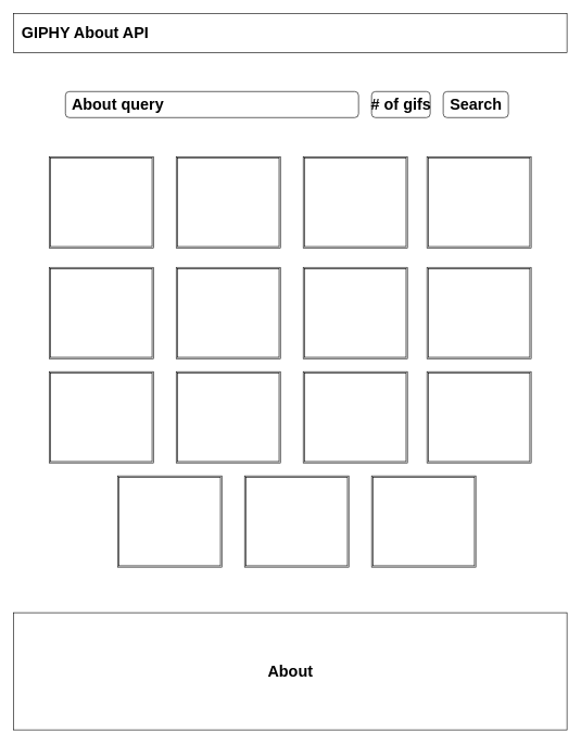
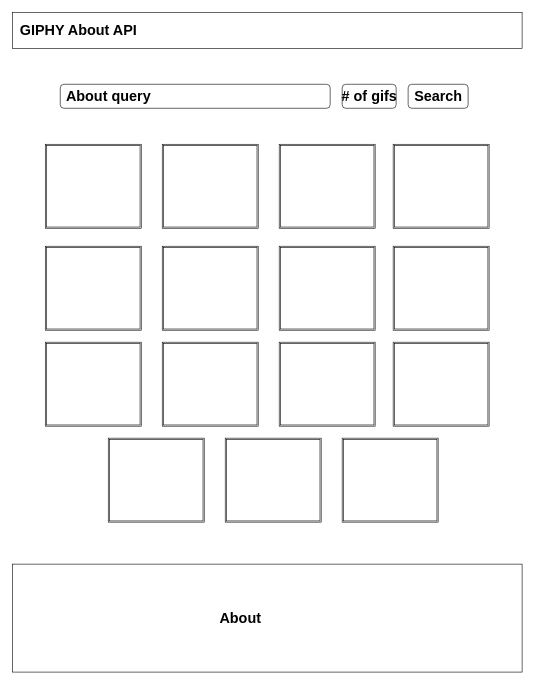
  <mxCell id="0" />
  <mxCell id="1" parent="0" />
  <mxCell id="2" value="" style="rounded=0;whiteSpace=wrap;html=1;" vertex="1" parent="1"><mxGeometry width="850" height="60" as="geometry" x="20" y="20" /></mxCell>
  <mxCell id="3" value="GIPHY About API" style="text;strokeColor=none;fillColor=none;html=1;fontSize=24;fontStyle=1;verticalAlign=middle;align=center;" vertex="1" parent="1"><mxGeometry x="80" y="30" width="100" height="40" as="geometry" /></mxCell>
  <mxCell id="4" value="" style="shape=ext;double=1;rounded=0;whiteSpace=wrap;html=1;" vertex="1" parent="1"><mxGeometry x="75" y="240" width="160" height="140" as="geometry" /></mxCell>
  <mxCell id="5" value="" style="rounded=1;whiteSpace=wrap;html=1;" vertex="1" parent="1"><mxGeometry x="100" y="140" width="450" height="40" as="geometry" /></mxCell>
  <mxCell id="6" value="" style="rounded=1;whiteSpace=wrap;html=1;" vertex="1" parent="1"><mxGeometry x="570" y="140" width="90" height="40" as="geometry" /></mxCell>
  <mxCell id="7" value="" style="rounded=1;whiteSpace=wrap;html=1;" vertex="1" parent="1"><mxGeometry x="680" y="140" width="100" height="40" as="geometry" /></mxCell>
  <mxCell id="8" value="About query" style="text;strokeColor=none;fillColor=none;html=1;fontSize=24;fontStyle=1;verticalAlign=middle;align=center;" vertex="1" parent="1"><mxGeometry x="130" y="140" width="100" height="40" as="geometry" /></mxCell>
  <mxCell id="9" value="# of gifs" style="text;strokeColor=none;fillColor=none;html=1;fontSize=24;fontStyle=1;verticalAlign=middle;align=center;" vertex="1" parent="1"><mxGeometry x="565" y="140" width="100" height="40" as="geometry" /></mxCell>
  <mxCell id="10" value="Search" style="text;strokeColor=none;fillColor=none;html=1;fontSize=24;fontStyle=1;verticalAlign=middle;align=center;" vertex="1" parent="1"><mxGeometry x="680" y="140" width="100" height="40" as="geometry" /></mxCell>
  <mxCell id="11" value="" style="shape=ext;double=1;rounded=0;whiteSpace=wrap;html=1;" vertex="1" parent="1"><mxGeometry x="270" y="240" width="160" height="140" as="geometry" /></mxCell>
  <mxCell id="12" value="" style="shape=ext;double=1;rounded=0;whiteSpace=wrap;html=1;" vertex="1" parent="1"><mxGeometry x="465" y="240" width="160" height="140" as="geometry" /></mxCell>
  <mxCell id="13" value="" style="shape=ext;double=1;rounded=0;whiteSpace=wrap;html=1;" vertex="1" parent="1"><mxGeometry x="655" y="240" width="160" height="140" as="geometry" /></mxCell>
  <mxCell id="14" value="" style="shape=ext;double=1;rounded=0;whiteSpace=wrap;html=1;" vertex="1" parent="1"><mxGeometry x="75" y="410" width="160" height="140" as="geometry" /></mxCell>
  <mxCell id="15" value="" style="shape=ext;double=1;rounded=0;whiteSpace=wrap;html=1;" vertex="1" parent="1"><mxGeometry x="270" y="410" width="160" height="140" as="geometry" /></mxCell>
  <mxCell id="16" value="" style="shape=ext;double=1;rounded=0;whiteSpace=wrap;html=1;" vertex="1" parent="1"><mxGeometry x="465" y="410" width="160" height="140" as="geometry" /></mxCell>
  <mxCell id="17" value="" style="shape=ext;double=1;rounded=0;whiteSpace=wrap;html=1;" vertex="1" parent="1"><mxGeometry x="655" y="410" width="160" height="140" as="geometry" /></mxCell>
  <mxCell id="18" value="" style="shape=ext;double=1;rounded=0;whiteSpace=wrap;html=1;" vertex="1" parent="1"><mxGeometry x="75" y="570" width="160" height="140" as="geometry" /></mxCell>
  <mxCell id="19" value="" style="shape=ext;double=1;rounded=0;whiteSpace=wrap;html=1;" vertex="1" parent="1"><mxGeometry x="270" y="570" width="160" height="140" as="geometry" /></mxCell>
  <mxCell id="20" value="" style="shape=ext;double=1;rounded=0;whiteSpace=wrap;html=1;" vertex="1" parent="1"><mxGeometry x="465" y="570" width="160" height="140" as="geometry" /></mxCell>
  <mxCell id="21" value="" style="shape=ext;double=1;rounded=0;whiteSpace=wrap;html=1;" vertex="1" parent="1"><mxGeometry x="655" y="570" width="160" height="140" as="geometry" /></mxCell>
  <mxCell id="22" value="" style="shape=ext;double=1;rounded=0;whiteSpace=wrap;html=1;" vertex="1" parent="1"><mxGeometry x="180" y="730" width="160" height="140" as="geometry" /></mxCell>
  <mxCell id="23" value="" style="shape=ext;double=1;rounded=0;whiteSpace=wrap;html=1;" vertex="1" parent="1"><mxGeometry x="375" y="730" width="160" height="140" as="geometry" /></mxCell>
  <mxCell id="24" value="" style="shape=ext;double=1;rounded=0;whiteSpace=wrap;html=1;" vertex="1" parent="1"><mxGeometry x="570" y="730" width="160" height="140" as="geometry" /></mxCell>
  <mxCell id="25" value="" style="rounded=0;whiteSpace=wrap;html=1;" vertex="1" parent="1"><mxGeometry y="940" width="850" height="180" as="geometry" x="20" /></mxCell>
- <mxCell id="26" value="About" style="text;strokeColor=none;fillColor=none;html=1;fontSize=24;fontStyle=1;verticalAlign=middle;align=center;" vertex="1" parent="1"><mxGeometry x="395" y="1010" width="100" height="40" as="geometry" /></mxCell>
+ <mxCell id="26" value="About" style="text;strokeColor=none;fillColor=none;html=1;fontSize=24;fontStyle=1;verticalAlign=middle;align=center;" vertex="1" parent="1"><mxGeometry x="350" y="1010" width="100" height="40" as="geometry" /></mxCell>
